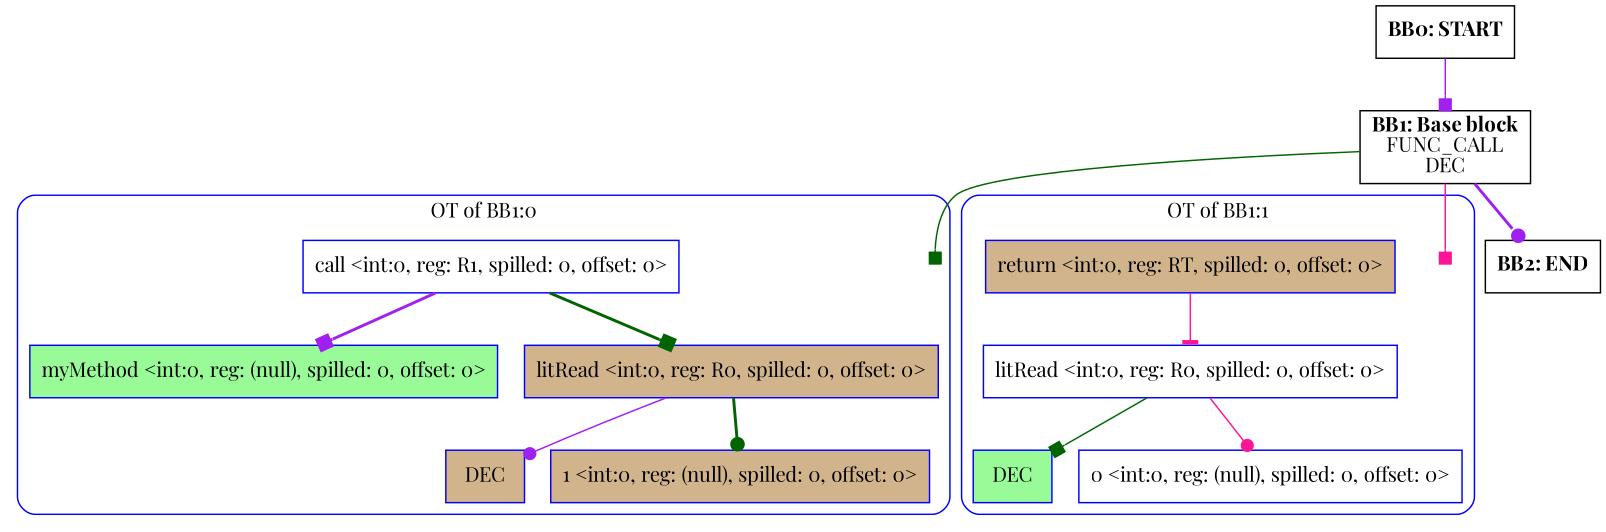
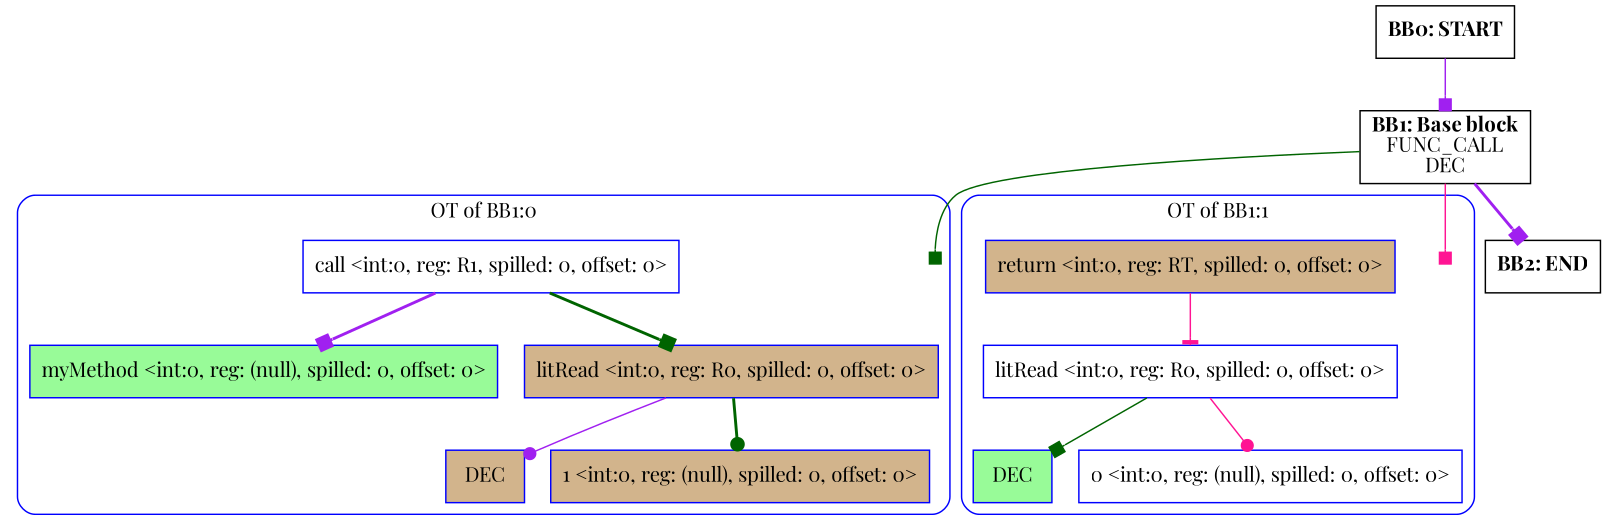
  digraph {
    compound=true
    fontname="Playfair Display"
    splines=true
    node [fontname="Playfair Display" shape=rectangle style=filled color=blue]
    edge [arrowhead=box color=purple fontname="Playfair Display" style=solid]
    entry0 [shape=point style=invis color=""]
    n2 [fillcolor=white label="call <int:0, reg: R1, spilled: 0, offset: 0>"]
    n3 [fillcolor=palegreen label="myMethod <int:0, reg: (null), spilled: 0, offset: 0>"]
    n4 [fillcolor=tan label="litRead <int:0, reg: R0, spilled: 0, offset: 0>"]
    n5 [fillcolor=tan label=DEC]
    n6 [fillcolor=tan label="1 <int:0, reg: (null), spilled: 0, offset: 0>"]
    entry1 [shape=point style=invis color=""]
    n8 [fillcolor=tan label="return <int:0, reg: RT, spilled: 0, offset: 0>"]
    n9 [fillcolor=white label="litRead <int:0, reg: R0, spilled: 0, offset: 0>"]
    n10 [fillcolor=palegreen label=DEC]
    n11 [fillcolor=white label="0 <int:0, reg: (null), spilled: 0, offset: 0>"]
    n12 [label=<<B>BB2: END</B><BR ALIGN="CENTER"/>> style="" color=""]
    n13 [label=<<B>BB1: Base block</B><BR ALIGN="CENTER"/>FUNC_CALL<BR ALIGN="CENTER"/>DEC<BR ALIGN="CENTER"/>> style="" color=""]
    n14 [label=<<B>BB0: START</B><BR ALIGN="CENTER"/>> style="" color=""]
    subgraph cluster_1 {
      color=blue
      label="OT of BB1:0"
      style=rounded
      entry0
      n2
      n3
      n4
      n5
      n6
    }
    subgraph cluster_2 {
      color=blue
      label="OT of BB1:1"
      style=rounded
      entry1
      n8
      n9
      n10
      n11
    }
    n2 -> n3 [style=bold]
    n2 -> n4 [color=darkgreen style=bold]
    n4 -> n5 [arrowhead=dot]
    n4 -> n6 [arrowhead=dot color=darkgreen style=bold]
    n8 -> n9 [arrowhead=tee color=deeppink]
    n9 -> n10 [color=darkgreen]
    n9 -> n11 [arrowhead=dot color=deeppink]
    n13 -> entry0 [color=darkgreen]
    n13 -> entry1 [color=deeppink]
-   n13 -> n12 [arrowhead=dot style=bold]
+   n13 -> n12 [style=bold]
    n14 -> n13
  }
